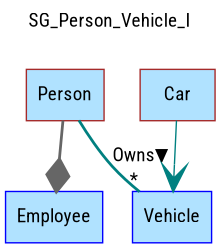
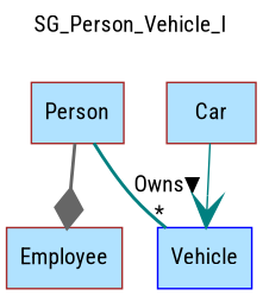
  digraph {
    fontname="Roboto Condensed"
    label=SG_Person_Vehicle_I
    labelfontsize=12
    labelloc=tl
    node [color=blue fillcolor=lightskyblue1 fontname="Roboto Condensed" shape=record style=filled]
    edge [arrowsize=2.0 color=teal fontname="Roboto Condensed" style=bold]
-   n1 [label=Employee]
+   n1 [color=brown label=Employee]
    n2 [color=brown label=Person]
    n3 [label=Vehicle]
    n4 [color=brown label=Car]
    n2 -> n1 [arrowhead=diamond color=gray40]
    n2 -> n3 [dir=none headlabel="*" label="Owns▼" arrowsize=""]
    n4 -> n3 [arrowhead=vee style=solid]
  }
